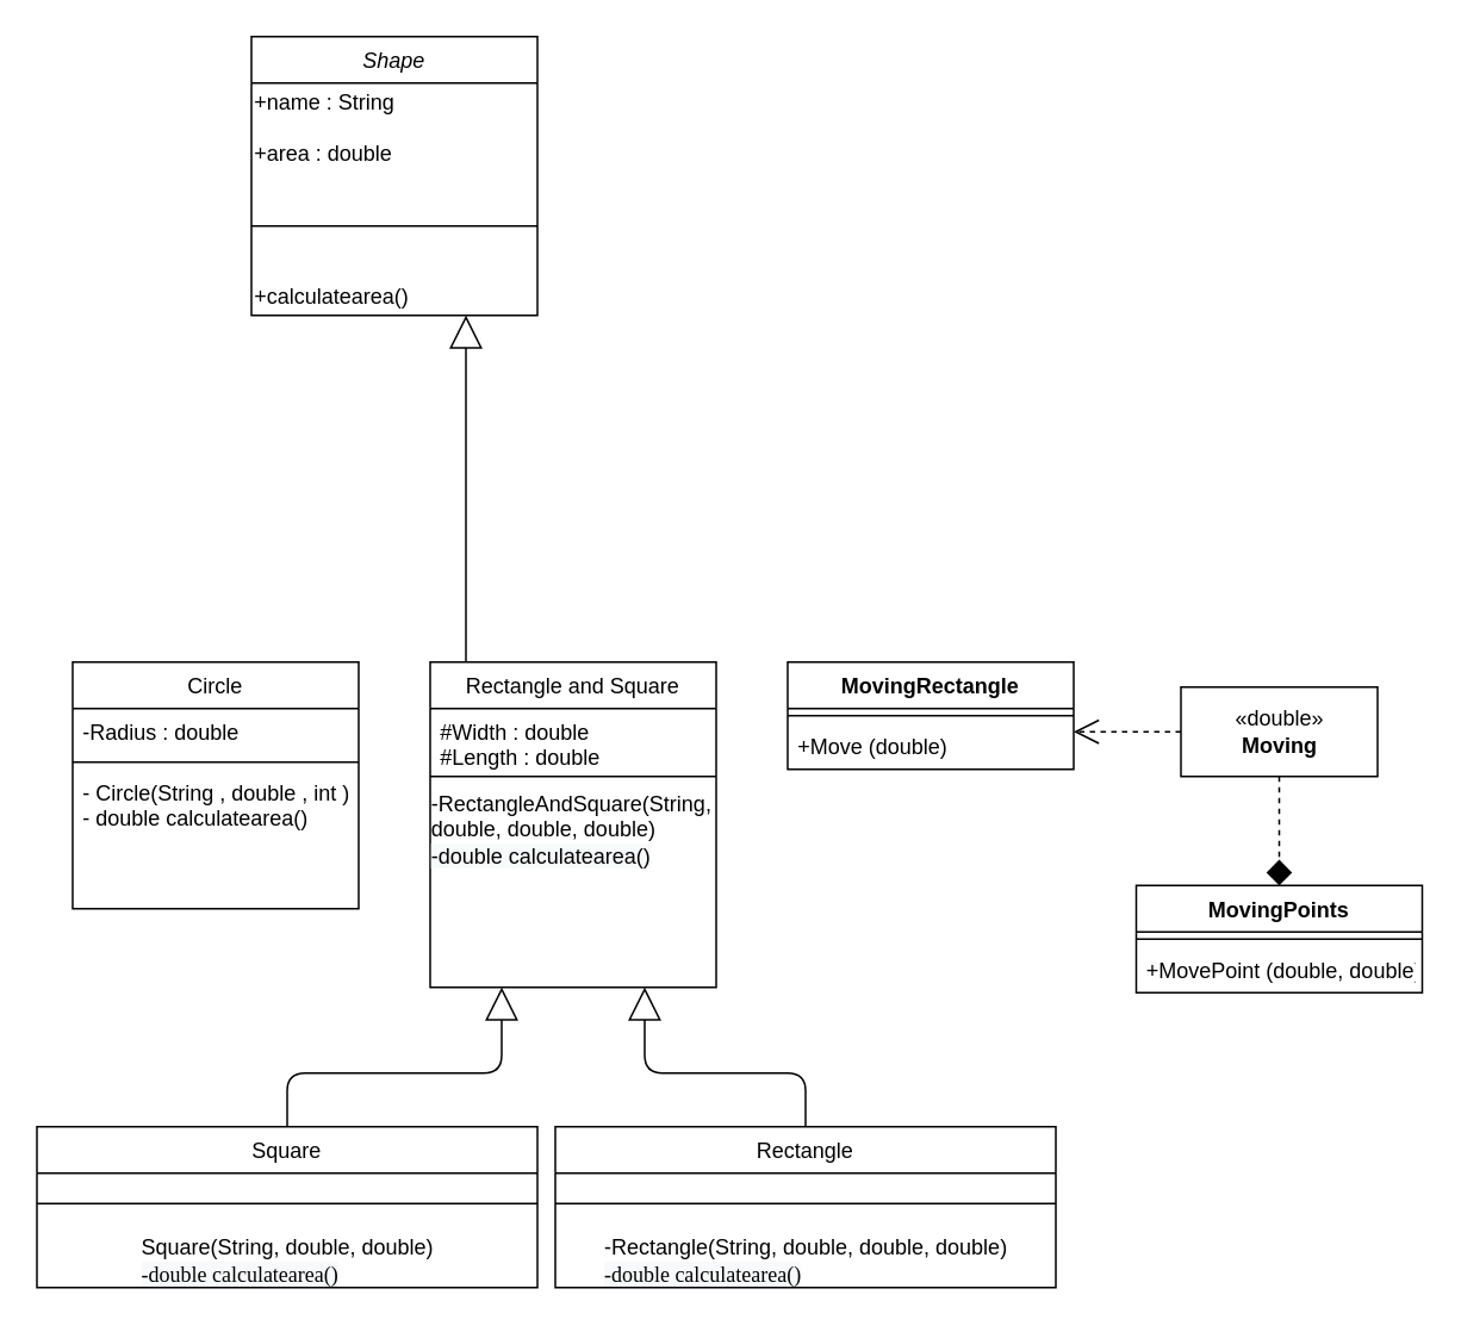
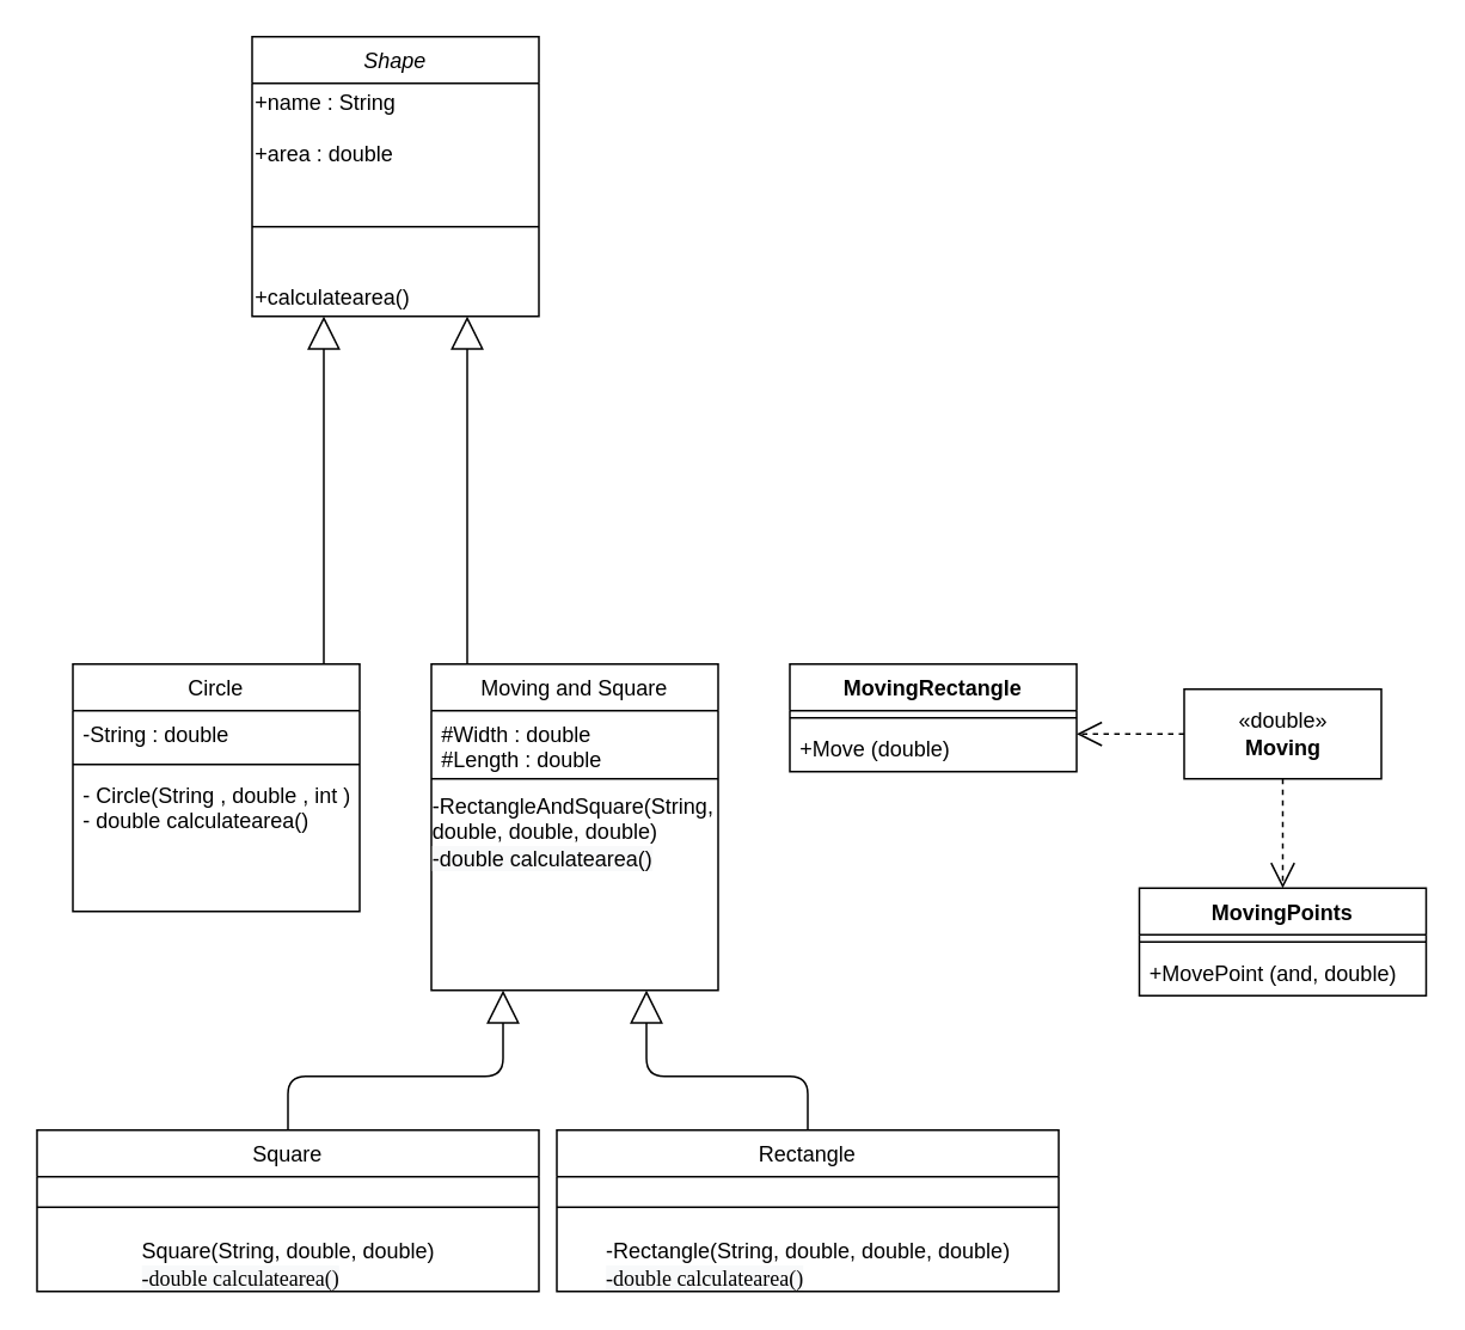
  <mxCell id="0" />
  <mxCell id="1" parent="0" />
- <mxCell id="2" value="Rectangle and Square" parent="1" vertex="1" style="swimlane;fontStyle=0;align=center;verticalAlign=top;childLayout=stackLayout;horizontal=1;startSize=26;horizontalStack=0;resizeParent=1;resizeLast=0;collapsible=1;marginBottom=0;rounded=0;shadow=0;strokeWidth=1;"><mxGeometry as="geometry" height="182" width="160" y="370" x="240"><mxRectangle as="alternateBounds" height="26" width="170" y="380" x="340" /></mxGeometry></mxCell>
+ <mxCell id="2" value="Moving and Square" parent="1" vertex="1" style="swimlane;fontStyle=0;align=center;verticalAlign=top;childLayout=stackLayout;horizontal=1;startSize=26;horizontalStack=0;resizeParent=1;resizeLast=0;collapsible=1;marginBottom=0;rounded=0;shadow=0;strokeWidth=1;"><mxGeometry as="geometry" height="182" width="160" y="370" x="240"><mxRectangle as="alternateBounds" height="26" width="170" y="380" x="340" /></mxGeometry></mxCell>
  <mxCell id="3" value="#Width : double &#10;#Length : double" parent="2" vertex="1" style="text;align=left;verticalAlign=top;spacingLeft=4;spacingRight=4;overflow=hidden;rotatable=0;points=[[0,0.5],[1,0.5]];portConstraint=eastwest;"><mxGeometry as="geometry" height="34" width="160" y="26" /></mxCell>
  <mxCell id="4" value="" parent="2" vertex="1" style="line;html=1;strokeWidth=1;align=left;verticalAlign=middle;spacingTop=-1;spacingLeft=3;spacingRight=3;rotatable=0;labelPosition=right;points=[];portConstraint=eastwest;"><mxGeometry as="geometry" height="8" width="160" y="60" /></mxCell>
  <mxCell id="5" value="&lt;div align=&quot;left&quot;&gt;-RectangleAndSquare(String, double, double, double)&lt;br&gt;&lt;span style=&quot;font: 12px / 1.2 &amp;#34;helvetica&amp;#34; ; color: rgb(0 , 0 , 0) ; text-transform: none ; text-indent: 0px ; letter-spacing: normal ; text-decoration: none ; word-spacing: 0px ; display: inline ; float: none ; overflow-wrap: normal ; background-color: rgb(248 , 249 , 250)&quot;&gt;-double calculatearea()&lt;/span&gt;&lt;br&gt;&lt;/div&gt;" parent="2" vertex="1" style="text;html=1;strokeColor=none;fillColor=none;align=center;verticalAlign=middle;whiteSpace=wrap;rounded=0;"><mxGeometry as="geometry" height="52" width="160" y="68" /></mxCell>
  <mxCell id="6" value="&lt;div align=&quot;left&quot;&gt;&lt;/div&gt;" parent="2" vertex="1" style="text;html=1;strokeColor=none;fillColor=none;align=left;verticalAlign=middle;whiteSpace=wrap;rounded=0;"><mxGeometry as="geometry" height="62" width="160" y="120" /></mxCell>
  <mxCell id="7" value="Square" parent="1" vertex="1" style="swimlane;fontStyle=0;align=center;verticalAlign=top;childLayout=stackLayout;horizontal=1;startSize=26;horizontalStack=0;resizeParent=1;resizeLast=0;collapsible=1;marginBottom=0;rounded=0;shadow=0;strokeWidth=1;"><mxGeometry as="geometry" height="90" width="280" y="630" x="20"><mxRectangle as="alternateBounds" height="26" width="160" y="380" x="130" /></mxGeometry></mxCell>
  <mxCell id="8" value="" parent="7" vertex="1" style="line;html=1;strokeWidth=1;align=left;verticalAlign=middle;spacingTop=-1;spacingLeft=3;spacingRight=3;rotatable=0;labelPosition=right;points=[];portConstraint=eastwest;"><mxGeometry as="geometry" height="34" width="280" y="26" /></mxCell>
  <mxCell id="9" value="&lt;div align=&quot;left&quot; style=&quot;text-align: left ; color: rgb(0 , 0 , 0) ; text-transform: none ; text-indent: 0px ; letter-spacing: normal ; font-family: &amp;#34;helvetica&amp;#34; ; font-size: 12px ; font-style: normal ; font-variant: normal ; font-weight: 400 ; text-decoration: none ; word-spacing: 0px&quot;&gt;Square(String, double, double)&lt;br&gt;&lt;span style=&quot;background-color: rgb(248 , 249 , 250) ; color: rgb(0 , 0 , 0) ; display: inline ; float: none ; font-family: &amp;#34;quot&amp;#34; ; font-stretch: normal ; font-style: normal ; font-variant: normal ; font-weight: normal ; letter-spacing: normal ; line-height: 1.2 ; overflow-wrap: normal ; text-decoration: none ; text-indent: 0px ; text-transform: none ; word-spacing: 0px&quot;&gt;-double calculatearea()&lt;/span&gt;&lt;br&gt;&lt;/div&gt;" parent="7" vertex="1" style="text;html=1;align=center;verticalAlign=middle;resizable=0;points=[];autosize=1;"><mxGeometry as="geometry" height="30" width="280" y="60" /></mxCell>
  <mxCell id="10" value="Rectangle" parent="1" vertex="1" style="swimlane;fontStyle=0;align=center;verticalAlign=top;childLayout=stackLayout;horizontal=1;startSize=26;horizontalStack=0;resizeParent=1;resizeLast=0;collapsible=1;marginBottom=0;rounded=0;shadow=0;strokeWidth=1;"><mxGeometry as="geometry" height="90" width="280" y="630" x="310"><mxRectangle as="alternateBounds" height="26" width="160" y="380" x="130" /></mxGeometry></mxCell>
  <mxCell id="11" value="" parent="10" vertex="1" style="line;html=1;strokeWidth=1;align=left;verticalAlign=middle;spacingTop=-1;spacingLeft=3;spacingRight=3;rotatable=0;labelPosition=right;points=[];portConstraint=eastwest;"><mxGeometry as="geometry" height="34" width="280" y="26" /></mxCell>
  <mxCell id="12" value="&lt;div align=&quot;left&quot; style=&quot;text-align: left ; color: rgb(0 , 0 , 0) ; text-transform: none ; text-indent: 0px ; letter-spacing: normal ; font-size: 12px ; font-style: normal ; font-variant: normal ; font-weight: 400 ; text-decoration: none ; word-spacing: 0px&quot;&gt;-Rectangle(String, double, double, double)&lt;br&gt;&lt;span style=&quot;background-color: rgb(248 , 249 , 250) ; color: rgb(0 , 0 , 0) ; display: inline ; float: none ; font-family: &amp;#34;quot&amp;#34; ; font-style: normal ; font-variant: normal ; font-weight: normal ; letter-spacing: normal ; line-height: 1.2 ; overflow-wrap: normal ; text-decoration: none ; text-indent: 0px ; text-transform: none ; word-spacing: 0px&quot;&gt;-double calculatearea()&lt;/span&gt;&lt;br&gt;&lt;/div&gt;" parent="10" vertex="1" style="text;html=1;align=center;verticalAlign=middle;resizable=0;points=[];autosize=1;"><mxGeometry as="geometry" height="30" width="280" y="60" /></mxCell>
+ <mxCell id="13" target="24" value="" parent="1" style="endArrow=block;endSize=16;endFill=0;html=1;entryX=0.25;entryY=1;entryDx=0;entryDy=0;exitX=1;exitY=0;exitDx=0;exitDy=0;" edge="1" source="14"><mxGeometry as="geometry" width="160" relative="1"><mxPoint as="sourcePoint" y="360" x="220" /><mxPoint as="targetPoint" y="210" x="220" /><Array as="points"><mxPoint y="380" x="180" /></Array></mxGeometry></mxCell>
  <mxCell id="14" value="Circle" parent="1" vertex="1" style="swimlane;fontStyle=0;align=center;verticalAlign=top;childLayout=stackLayout;horizontal=1;startSize=26;horizontalStack=0;resizeParent=1;resizeLast=0;collapsible=1;marginBottom=0;rounded=0;shadow=0;strokeWidth=1;"><mxGeometry as="geometry" height="138" width="160" y="370" x="40"><mxRectangle as="alternateBounds" height="26" width="160" y="380" x="130" /></mxGeometry></mxCell>
- <mxCell id="15" value="-Radius : double" parent="14" vertex="1" style="text;align=left;verticalAlign=top;spacingLeft=4;spacingRight=4;overflow=hidden;rotatable=0;points=[[0,0.5],[1,0.5]];portConstraint=eastwest;rounded=0;shadow=0;html=0;"><mxGeometry as="geometry" height="26" width="160" y="26" /></mxCell>
+ <mxCell id="15" value="-String : double" parent="14" vertex="1" style="text;align=left;verticalAlign=top;spacingLeft=4;spacingRight=4;overflow=hidden;rotatable=0;points=[[0,0.5],[1,0.5]];portConstraint=eastwest;rounded=0;shadow=0;html=0;"><mxGeometry as="geometry" height="26" width="160" y="26" /></mxCell>
  <mxCell id="16" value="" parent="14" vertex="1" style="line;html=1;strokeWidth=1;align=left;verticalAlign=middle;spacingTop=-1;spacingLeft=3;spacingRight=3;rotatable=0;labelPosition=right;points=[];portConstraint=eastwest;"><mxGeometry as="geometry" height="8" width="160" y="52" /></mxCell>
  <mxCell id="17" value="- Circle(String , double , int )&lt;br&gt;- double calculatearea()" parent="14" vertex="1" style="text;align=left;verticalAlign=top;spacingLeft=4;spacingRight=4;overflow=hidden;rotatable=0;points=[[0,0.5],[1,0.5]];portConstraint=eastwest;html=1;"><mxGeometry as="geometry" height="50" width="160" y="60" /></mxCell>
  <mxCell id="18" target="24" value="" parent="1" style="endArrow=block;endSize=16;endFill=0;html=1;entryX=0.75;entryY=1;entryDx=0;entryDy=0;" edge="1"><mxGeometry as="geometry" width="160" relative="1"><mxPoint as="sourcePoint" y="370" x="260" /><mxPoint as="targetPoint" y="156" x="358.82" /><Array as="points"><mxPoint y="370" x="260" /></Array></mxGeometry></mxCell>
  <mxCell id="19" target="6" value="" parent="1" style="endArrow=block;endSize=16;endFill=0;html=1;entryX=0.25;entryY=1;entryDx=0;entryDy=0;" edge="1" source="7"><mxGeometry as="geometry" width="160" relative="1"><mxPoint as="sourcePoint" y="620" x="280" /><mxPoint as="targetPoint" y="330" x="540" /><Array as="points"><mxPoint y="600" x="160" /><mxPoint y="600" x="280" /></Array></mxGeometry></mxCell>
  <mxCell id="20" target="6" value="" parent="1" style="endArrow=block;endSize=16;endFill=0;html=1;entryX=0.75;entryY=1;entryDx=0;entryDy=0;exitX=0.5;exitY=0;exitDx=0;exitDy=0;" edge="1" source="10"><mxGeometry as="geometry" width="160" relative="1"><mxPoint as="sourcePoint" y="640" x="170" /><mxPoint as="targetPoint" y="562" x="290" /><Array as="points"><mxPoint y="600" x="450" /><mxPoint y="600" x="360" /></Array></mxGeometry></mxCell>
  <mxCell id="21" value="Shape" parent="1" vertex="1" style="swimlane;fontStyle=2;align=center;verticalAlign=top;childLayout=stackLayout;horizontal=1;startSize=26;horizontalStack=0;resizeParent=1;resizeLast=0;collapsible=1;marginBottom=0;rounded=0;shadow=0;strokeWidth=1;"><mxGeometry as="geometry" height="156" width="160" y="20" x="140"><mxRectangle as="alternateBounds" height="26" width="160" y="140" x="230" /></mxGeometry></mxCell>
  <mxCell id="22" value="&lt;div align=&quot;left&quot;&gt;+name : String&lt;br&gt;&lt;br&gt;&lt;/div&gt;&lt;div align=&quot;left&quot;&gt;+area : double&lt;/div&gt;" parent="21" vertex="1" style="text;html=1;align=left;verticalAlign=middle;resizable=0;points=[];autosize=1;"><mxGeometry as="geometry" height="50" width="160" y="26" /></mxCell>
  <mxCell id="23" value="" parent="21" vertex="1" style="line;html=1;strokeWidth=1;align=left;verticalAlign=middle;spacingTop=-1;spacingLeft=3;spacingRight=3;rotatable=0;labelPosition=right;points=[];portConstraint=eastwest;"><mxGeometry as="geometry" height="60" width="160" y="76" /></mxCell>
  <mxCell id="24" value="+calculatearea()" parent="21" vertex="1" style="text;html=1;strokeColor=none;fillColor=none;align=left;verticalAlign=middle;whiteSpace=wrap;rounded=0;"><mxGeometry as="geometry" height="20" width="160" y="136" /></mxCell>
  <mxCell id="25" value="«double»&lt;br&gt;&lt;b&gt;Moving&lt;/b&gt;" parent="1" vertex="1" style="html=1;"><mxGeometry as="geometry" height="50" width="110" y="384" x="660" /></mxCell>
  <mxCell id="26" value="" parent="1" style="endArrow=open;endSize=12;dashed=1;html=1;exitX=0;exitY=0.5;exitDx=0;exitDy=0;entryX=1;entryY=0.5;entryDx=0;entryDy=0;" edge="1" source="25"><mxGeometry as="geometry" width="160" relative="1"><mxPoint as="sourcePoint" y="530" x="560" /><mxPoint as="targetPoint" y="409" x="600" /></mxGeometry></mxCell>
  <mxCell id="27" value="MovingRectangle" parent="1" vertex="1" style="swimlane;fontStyle=1;align=center;verticalAlign=top;childLayout=stackLayout;horizontal=1;startSize=26;horizontalStack=0;resizeParent=1;resizeParentMax=0;resizeLast=0;collapsible=1;marginBottom=0;"><mxGeometry as="geometry" height="60" width="160" y="370" x="440" /></mxCell>
  <mxCell id="28" value="" parent="27" vertex="1" style="line;strokeWidth=1;fillColor=none;align=left;verticalAlign=middle;spacingTop=-1;spacingLeft=3;spacingRight=3;rotatable=0;labelPosition=right;points=[];portConstraint=eastwest;"><mxGeometry as="geometry" height="8" width="160" y="26" /></mxCell>
  <mxCell id="29" value="+Move (double)" parent="27" vertex="1" style="text;strokeColor=none;fillColor=none;align=left;verticalAlign=top;spacingLeft=4;spacingRight=4;overflow=hidden;rotatable=0;points=[[0,0.5],[1,0.5]];portConstraint=eastwest;"><mxGeometry as="geometry" height="26" width="160" y="34" /></mxCell>
  <mxCell id="30" value="MovingPoints" parent="1" vertex="1" style="swimlane;fontStyle=1;align=center;verticalAlign=top;childLayout=stackLayout;horizontal=1;startSize=26;horizontalStack=0;resizeParent=1;resizeParentMax=0;resizeLast=0;collapsible=1;marginBottom=0;"><mxGeometry as="geometry" height="60" width="160" y="495" x="635" /></mxCell>
  <mxCell id="31" value="" parent="30" vertex="1" style="line;strokeWidth=1;fillColor=none;align=left;verticalAlign=middle;spacingTop=-1;spacingLeft=3;spacingRight=3;rotatable=0;labelPosition=right;points=[];portConstraint=eastwest;"><mxGeometry as="geometry" height="8" width="160" y="26" /></mxCell>
- <mxCell id="32" value="+MovePoint (double, double)" parent="30" vertex="1" style="text;strokeColor=none;fillColor=none;align=left;verticalAlign=top;spacingLeft=4;spacingRight=4;overflow=hidden;rotatable=0;points=[[0,0.5],[1,0.5]];portConstraint=eastwest;"><mxGeometry as="geometry" height="26" width="160" y="34" /></mxCell>
- <mxCell id="33" target="30" value="" parent="1" style="endArrow=diamond;endSize=12;dashed=1;html=1;exitX=0.5;exitY=1;exitDx=0;exitDy=0;entryX=0.5;entryY=0;entryDx=0;entryDy=0;" edge="1" source="25"><mxGeometry as="geometry" width="160" relative="1"><mxPoint as="sourcePoint" y="419" x="670" /><mxPoint as="targetPoint" y="419" x="610" /></mxGeometry></mxCell>
+ <mxCell id="32" value="+MovePoint (and, double)" parent="30" vertex="1" style="text;strokeColor=none;fillColor=none;align=left;verticalAlign=top;spacingLeft=4;spacingRight=4;overflow=hidden;rotatable=0;points=[[0,0.5],[1,0.5]];portConstraint=eastwest;"><mxGeometry as="geometry" height="26" width="160" y="34" /></mxCell>
+ <mxCell id="33" target="30" value="" parent="1" style="endArrow=open;endSize=12;dashed=1;html=1;exitX=0.5;exitY=1;exitDx=0;exitDy=0;entryX=0.5;entryY=0;entryDx=0;entryDy=0;" edge="1" source="25"><mxGeometry as="geometry" width="160" relative="1"><mxPoint as="sourcePoint" y="419" x="670" /><mxPoint as="targetPoint" y="419" x="610" /></mxGeometry></mxCell>
